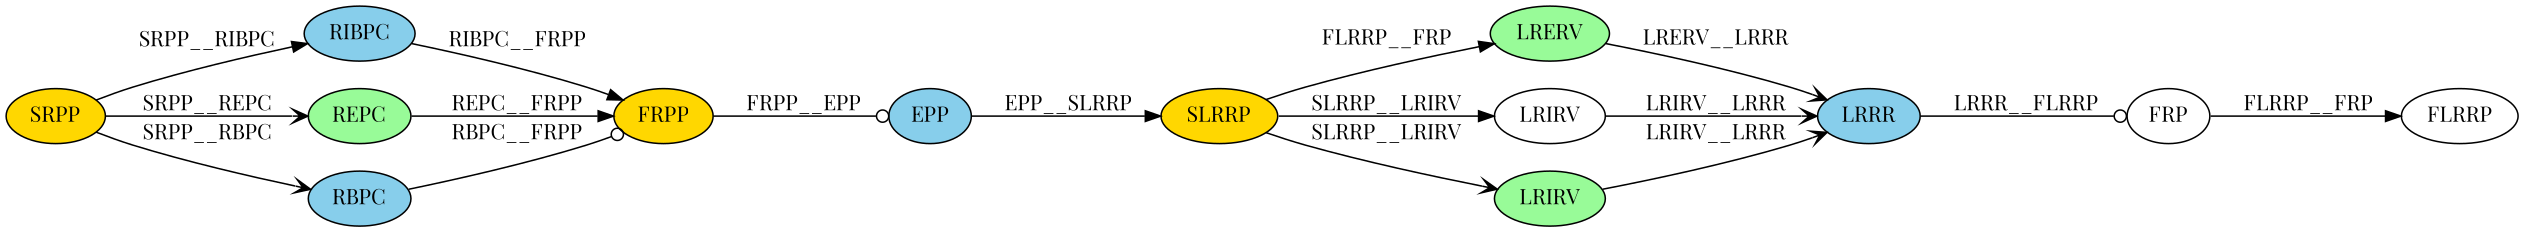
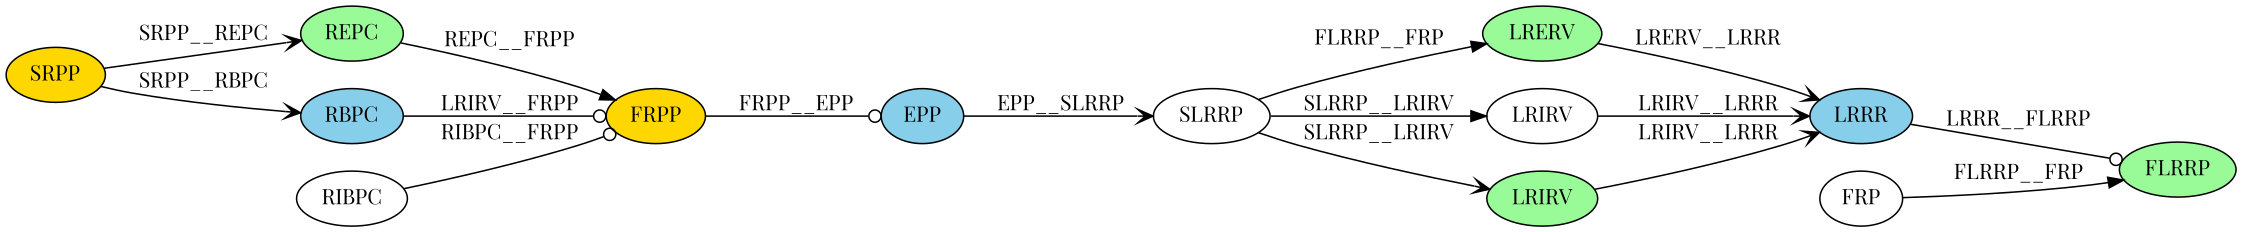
  digraph {
    fontname="Playfair Display"
    rankdir=LR
    node [color=black fillcolor=palegreen fontcolor=black fontname="Playfair Display" style=filled]
    edge [arrowhead=vee color=black fontcolor=black fontname="Playfair Display"]
    n1 [fillcolor=gold label=SRPP]
-   n2 [fillcolor=skyblue label=RIBPC]
+   n2 [fillcolor=white label=RIBPC]
    n3 [label=REPC]
    n4 [fillcolor=skyblue label=RBPC]
    n5 [fillcolor=gold label=FRPP]
    n6 [fillcolor=skyblue label=EPP]
-   n7 [fillcolor=gold label=SLRRP]
+   n7 [fillcolor=white label=SLRRP]
    n8 [label=LRERV]
    n9 [fillcolor=white label=LRIRV]
    n10 [label=LRIRV]
    n11 [fillcolor=skyblue label=LRRR]
-   n12 [fillcolor=white label=FLRRP]
+   n12 [label=FLRRP]
    n13 [fillcolor=white label=FRP]
-   n1 -> n2 [arrowhead=normal label=" SRPP__RIBPC"]
    n1 -> n3 [label=" SRPP__REPC"]
    n1 -> n4 [label=" SRPP__RBPC"]
-   n2 -> n5 [arrowhead=normal label=" RIBPC__FRPP"]
+   n2 -> n5 [arrowhead=odot label=" RIBPC__FRPP"]
    n3 -> n5 [arrowhead=normal label=" REPC__FRPP"]
-   n4 -> n5 [arrowhead=odot label=" RBPC__FRPP"]
+   n4 -> n5 [arrowhead=odot label=" LRIRV__FRPP"]
    n5 -> n6 [arrowhead=odot label=" FRPP__EPP"]
-   n6 -> n7 [arrowhead=normal label=" EPP__SLRRP"]
+   n6 -> n7 [label=" EPP__SLRRP"]
    n7 -> n8 [arrowhead=normal label=" FLRRP__FRP"]
    n7 -> n9 [arrowhead=normal label=" SLRRP__LRIRV"]
    n7 -> n10 [label=" SLRRP__LRIRV"]
    n8 -> n11 [label=" LRERV__LRRR"]
    n9 -> n11 [label=" LRIRV__LRRR"]
    n10 -> n11 [label=" LRIRV__LRRR"]
-   n11 -> n13 [arrowhead=odot label=" LRRR__FLRRP"]
+   n11 -> n12 [arrowhead=odot label=" LRRR__FLRRP"]
    n13 -> n12 [arrowhead=normal label=" FLRRP__FRP"]
  }
